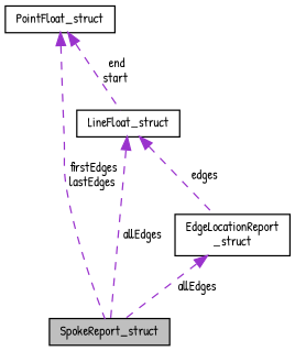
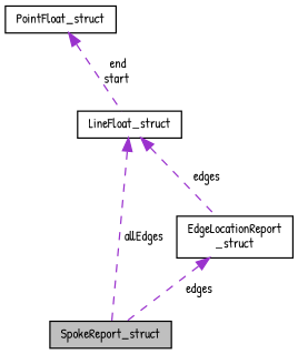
  digraph {
    fontname="Patrick Hand"
    node [color=black fontname="Patrick Hand" fontsize=10 shape=record]
    edge [color=darkorchid3 dir=back fontname="Patrick Hand" fontsize=10 labelfontname=FreeSans labelfontsize=10 style=dashed]
    n1 [fillcolor=grey75 fontcolor=black height=0.2 label=SpokeReport_struct style=filled width=0.4]
    n2 [height=0.2 label=PointFloat_struct width=0.4]
    n3 [height=0.2 label=LineFloat_struct width=0.4]
    n4 [height=0.2 label="EdgeLocationReport\l_struct" width=0.4]
-   n2 -> n1 [label=" firstEdges\nlastEdges"]
    n2 -> n3 [label=" end\nstart"]
    n3 -> n1 [label=" allEdges"]
    n3 -> n4 [label=" edges"]
-   n4 -> n1 [label=" allEdges"]
+   n4 -> n1 [label=" edges"]
  }
